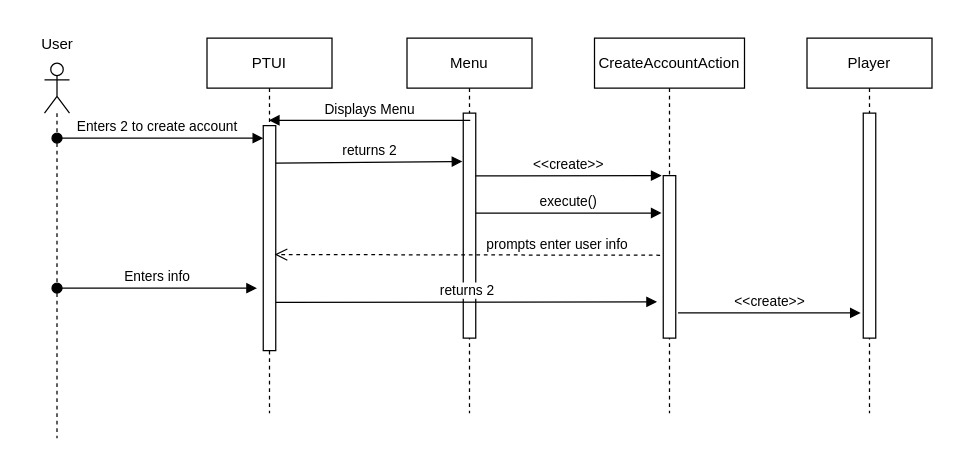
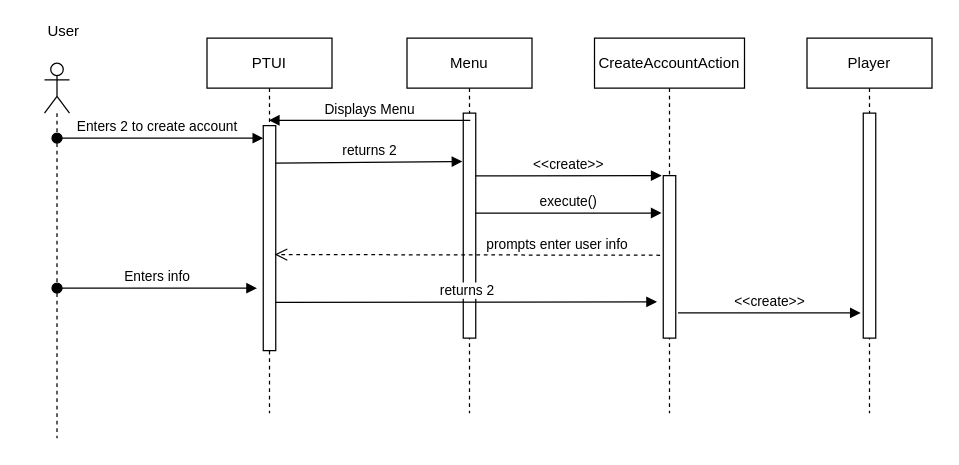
  <mxCell id="0" />
  <mxCell id="1" parent="0" />
  <mxCell id="2" value="PTUI" style="shape=umlLifeline;perimeter=lifelinePerimeter;whiteSpace=wrap;html=1;container=1;collapsible=0;recursiveResize=0;outlineConnect=0;" vertex="1" parent="1"><mxGeometry x="165" y="30" width="100" height="300" as="geometry" /></mxCell>
  <mxCell id="3" value="" style="html=1;points=[];perimeter=orthogonalPerimeter;" vertex="1" parent="2"><mxGeometry x="45" y="70" width="10" height="180" as="geometry" /></mxCell>
  <mxCell id="4" value="Menu" style="shape=umlLifeline;perimeter=lifelinePerimeter;whiteSpace=wrap;html=1;container=1;collapsible=0;recursiveResize=0;outlineConnect=0;" vertex="1" parent="1"><mxGeometry x="325" y="30" width="100" height="300" as="geometry" /></mxCell>
  <mxCell id="5" value="" style="html=1;points=[];perimeter=orthogonalPerimeter;" vertex="1" parent="4"><mxGeometry x="45" y="60" width="10" height="180" as="geometry" /></mxCell>
  <mxCell id="6" value="returns 2" style="html=1;verticalAlign=bottom;endArrow=block;rounded=0;" edge="1" parent="4"><mxGeometry width="80" relative="1" as="geometry"><mxPoint x="-105" y="211.3" as="sourcePoint" /><mxPoint x="200" y="211" as="targetPoint" /></mxGeometry></mxCell>
  <mxCell id="7" value="" style="shape=umlLifeline;participant=umlActor;perimeter=lifelinePerimeter;whiteSpace=wrap;html=1;container=1;collapsible=0;recursiveResize=0;verticalAlign=top;spacingTop=36;outlineConnect=0;" vertex="1" parent="1"><mxGeometry x="35" y="50" width="20" height="300" as="geometry" /></mxCell>
  <mxCell id="8" value="Enters 2 to create account" style="html=1;verticalAlign=bottom;startArrow=oval;startFill=1;endArrow=block;startSize=8;rounded=0;" edge="1" parent="7" target="3"><mxGeometry x="-0.03" width="60" relative="1" as="geometry"><mxPoint x="10" y="60" as="sourcePoint" /><mxPoint x="70" y="60" as="targetPoint" /><mxPoint as="offset" /></mxGeometry></mxCell>
- <mxCell id="9" value="User" style="text;html=1;align=center;verticalAlign=middle;resizable=0;points=[];autosize=1;strokeColor=none;fillColor=none;" vertex="1" parent="1"><mxGeometry x="20" width="50" height="30" as="geometry" y="20" /></mxCell>
+ <mxCell id="9" value="User" style="text;html=1;align=center;verticalAlign=middle;resizable=0;points=[];autosize=1;strokeColor=none;fillColor=none;" vertex="1" parent="1"><mxGeometry x="25" y="10" width="50" height="30" as="geometry" /></mxCell>
  <mxCell id="10" value="CreateAccountAction" style="shape=umlLifeline;perimeter=lifelinePerimeter;whiteSpace=wrap;html=1;container=1;collapsible=0;recursiveResize=0;outlineConnect=0;" vertex="1" parent="1"><mxGeometry x="475" y="30" width="120" height="300" as="geometry" /></mxCell>
  <mxCell id="11" value="&amp;lt;&amp;lt;create&amp;gt;&amp;gt;" style="html=1;verticalAlign=bottom;endArrow=block;rounded=0;entryX=-0.131;entryY=0.443;entryDx=0;entryDy=0;entryPerimeter=0;" edge="1" parent="10"><mxGeometry width="80" relative="1" as="geometry"><mxPoint x="-95" y="110.13" as="sourcePoint" /><mxPoint x="53.69" y="110" as="targetPoint" /></mxGeometry></mxCell>
  <mxCell id="12" value="" style="html=1;points=[];perimeter=orthogonalPerimeter;" vertex="1" parent="10"><mxGeometry x="55" y="110" width="10" height="130" as="geometry" /></mxCell>
  <mxCell id="13" value="Displays Menu" style="html=1;verticalAlign=bottom;endArrow=block;rounded=0;exitX=0.506;exitY=0.219;exitDx=0;exitDy=0;exitPerimeter=0;" edge="1" parent="1" source="4" target="2"><mxGeometry width="80" relative="1" as="geometry"><mxPoint x="235" y="110" as="sourcePoint" /><mxPoint x="315" y="110" as="targetPoint" /></mxGeometry></mxCell>
  <mxCell id="14" value="returns 2" style="html=1;verticalAlign=bottom;endArrow=block;rounded=0;entryX=-0.069;entryY=0.215;entryDx=0;entryDy=0;entryPerimeter=0;" edge="1" parent="1" target="5"><mxGeometry width="80" relative="1" as="geometry"><mxPoint x="220" y="130" as="sourcePoint" /><mxPoint x="365" y="130" as="targetPoint" /></mxGeometry></mxCell>
  <mxCell id="15" value="execute()" style="html=1;verticalAlign=bottom;endArrow=block;rounded=0;entryX=-0.131;entryY=0.23;entryDx=0;entryDy=0;entryPerimeter=0;" edge="1" parent="1" source="5" target="12"><mxGeometry width="80" relative="1" as="geometry"><mxPoint x="385" y="170.13" as="sourcePoint" /><mxPoint x="525" y="170" as="targetPoint" /></mxGeometry></mxCell>
  <mxCell id="16" value="prompts enter user info" style="html=1;verticalAlign=bottom;endArrow=open;dashed=1;endSize=8;rounded=0;exitX=-0.254;exitY=0.49;exitDx=0;exitDy=0;exitPerimeter=0;entryX=0.915;entryY=0.573;entryDx=0;entryDy=0;entryPerimeter=0;" edge="1" parent="1" source="12" target="3"><mxGeometry x="-0.465" relative="1" as="geometry"><mxPoint x="525" y="204.62" as="sourcePoint" /><mxPoint x="445" y="204.62" as="targetPoint" /><mxPoint as="offset" /></mxGeometry></mxCell>
  <mxCell id="17" value="Enters info" style="html=1;verticalAlign=bottom;startArrow=oval;startFill=1;endArrow=block;startSize=8;rounded=0;" edge="1" parent="1"><mxGeometry width="60" relative="1" as="geometry"><mxPoint x="45" y="230" as="sourcePoint" /><mxPoint x="205" y="230" as="targetPoint" /></mxGeometry></mxCell>
  <mxCell id="18" value="Player" style="shape=umlLifeline;perimeter=lifelinePerimeter;whiteSpace=wrap;html=1;container=1;collapsible=0;recursiveResize=0;outlineConnect=0;" vertex="1" parent="1"><mxGeometry x="645" y="30" width="100" height="300" as="geometry" /></mxCell>
  <mxCell id="19" value="" style="html=1;points=[];perimeter=orthogonalPerimeter;" vertex="1" parent="18"><mxGeometry x="45" y="60" width="10" height="180" as="geometry" /></mxCell>
  <mxCell id="20" value="&amp;lt;&amp;lt;create&amp;gt;&amp;gt;" style="html=1;verticalAlign=bottom;endArrow=block;rounded=0;entryX=-0.2;entryY=0.888;entryDx=0;entryDy=0;entryPerimeter=0;exitX=1.182;exitY=0.845;exitDx=0;exitDy=0;exitPerimeter=0;" edge="1" parent="1" source="12" target="19"><mxGeometry width="80" relative="1" as="geometry"><mxPoint x="545" y="250" as="sourcePoint" /><mxPoint x="625" y="250" as="targetPoint" /></mxGeometry></mxCell>
